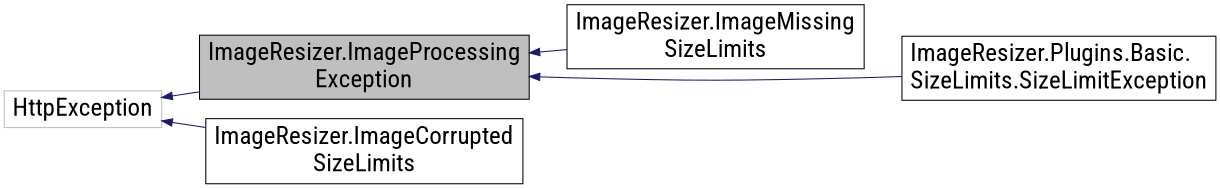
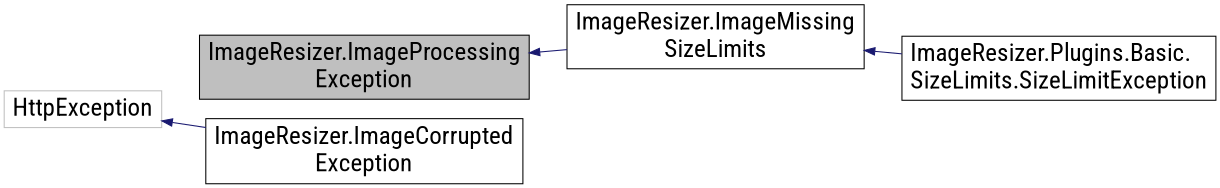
  digraph {
    fontname="Roboto Condensed"
    rankdir=LR
    node [color=black fillcolor=white fontname="Roboto Condensed" fontsize=24 shape=record style=filled]
    edge [color=midnightblue dir=back fontname="Roboto Condensed" fontsize=24 labelfontname=Helvetica labelfontsize=24 style=solid]
    n1 [fillcolor=grey75 fontcolor=black height=0.2 label="ImageResizer.ImageProcessing\lException" width=0.4]
    n2 [height=0.2 label="ImageResizer.ImageMissing\lSizeLimits" width=0.4]
    n3 [height=0.2 label="ImageResizer.Plugins.Basic.\lSizeLimits.SizeLimitException" width=0.4]
-   n4 [height=0.2 label="ImageResizer.ImageCorrupted\lSizeLimits" width=0.4]
+   n4 [height=0.2 label="ImageResizer.ImageCorrupted\lException" width=0.4]
    n5 [color=grey75 height=0.2 label=HttpException width=0.4]
    n1 -> n2
-   n1 -> n3
-   n5 -> n1
+   n2 -> n3
    n5 -> n4
  }
